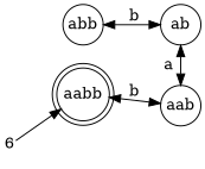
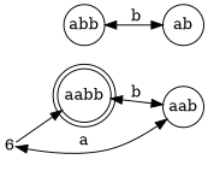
  digraph {
    rankdir=LR
    node [margin=0 shape=circle]
    edge [dir=both]
    n1 [label=aabb shape=doublecircle width=0.5]
    n2 [label=abb width=0.5]
    n3 [label=aab width=0.5]
    n4 [label=ab width=0.5]
    n5 [label=6 shape=none width=0]
    subgraph sub_1 {
      rank=same
      n1
      n2
    }
    subgraph sub_2 {
      rank=same
      n3
      n4
    }
    n1 -> n3 [label=b]
    n2 -> n4 [label=b]
-   n4 -> n3 [label=a]
+   n5 -> n3 [label=a]
    n5 -> n1 [dir=""]
  }
